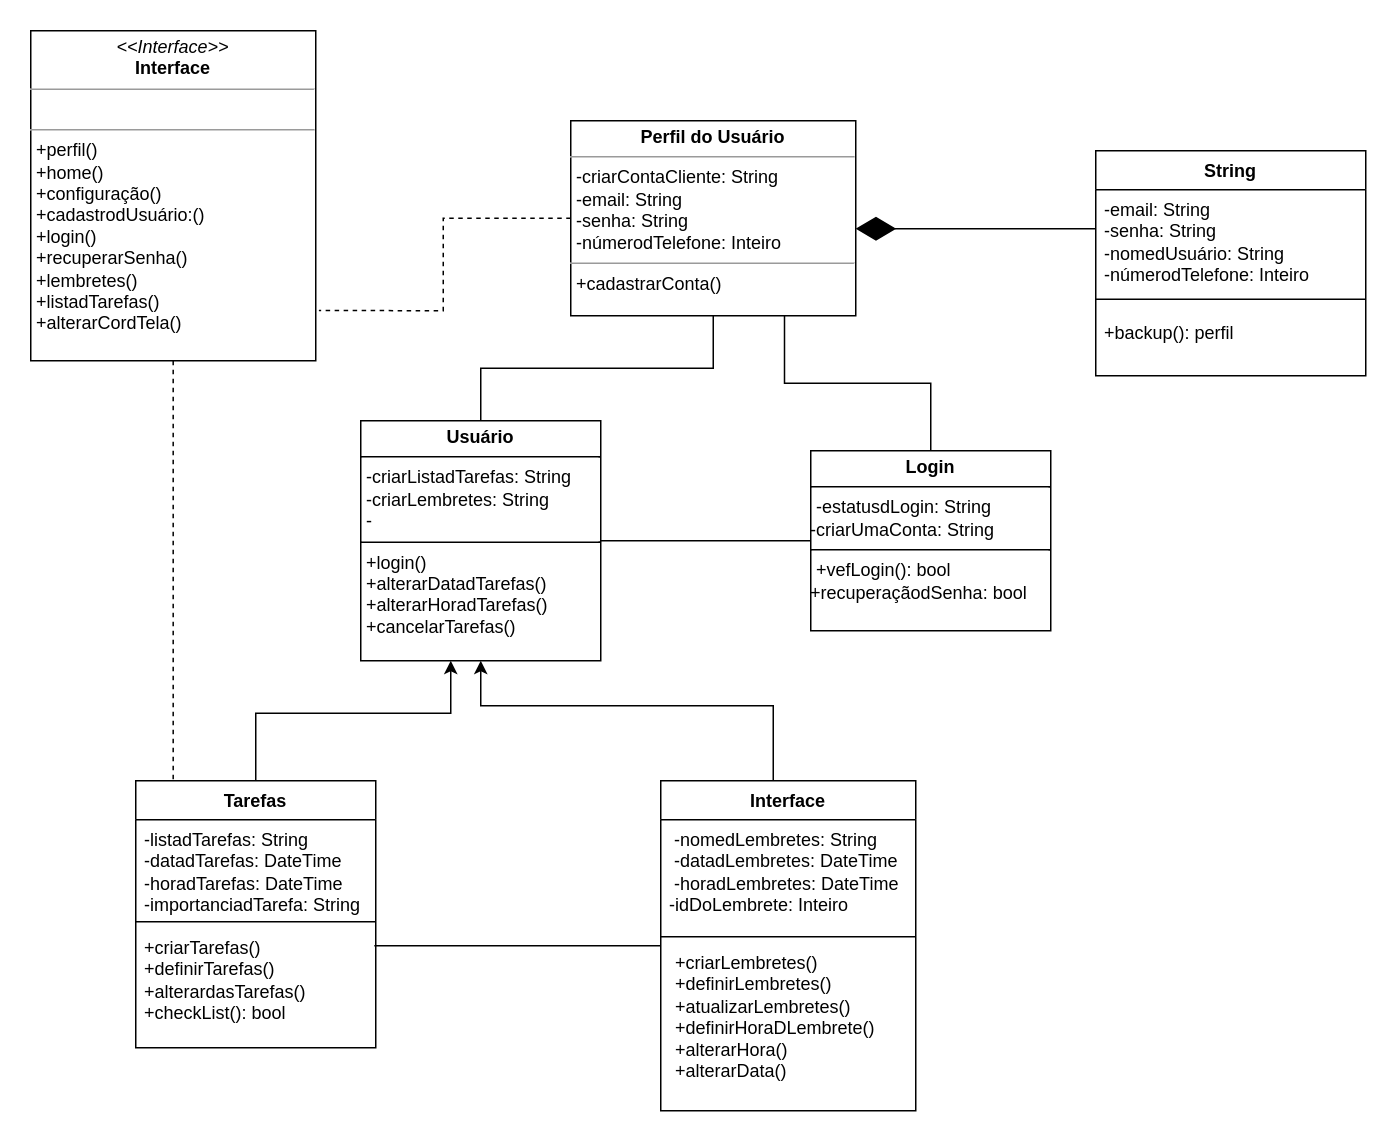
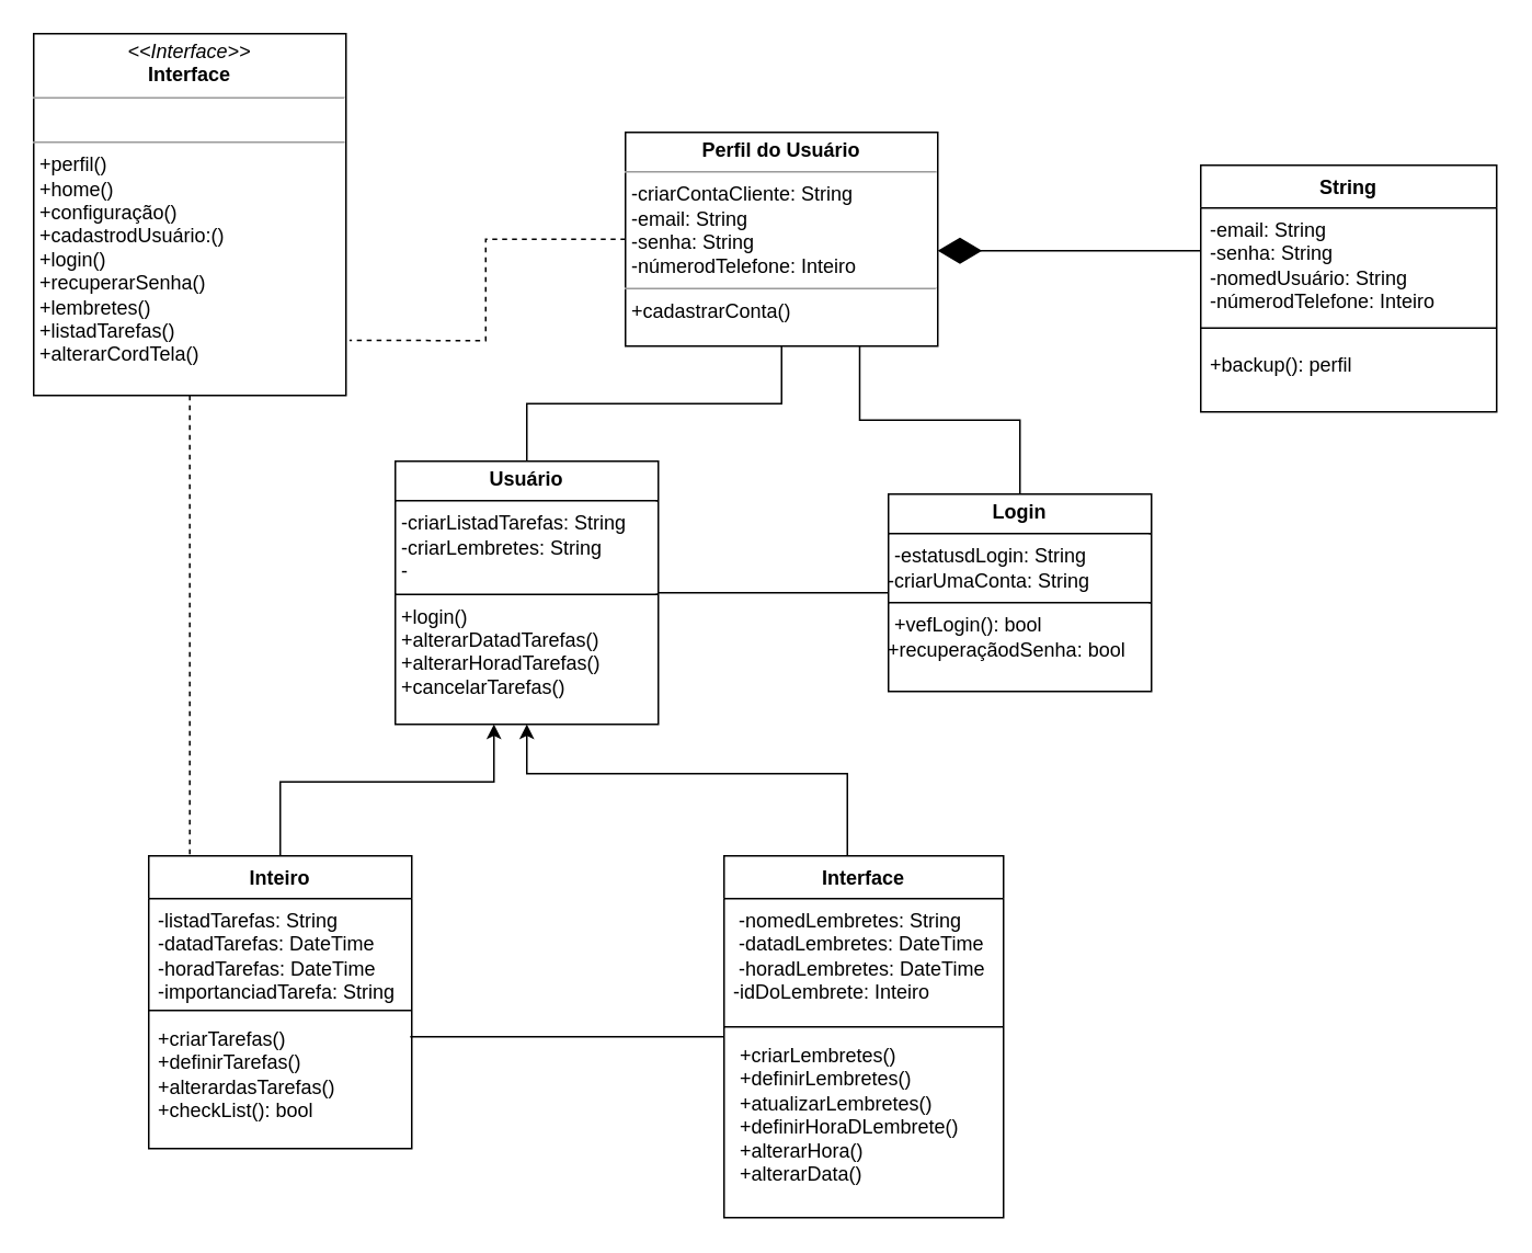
  <mxCell id="0" />
  <mxCell id="1" parent="0" />
  <mxCell id="2" value="&lt;p style=&quot;margin:0px;margin-top:4px;text-align:center;&quot;&gt;&lt;i&gt;&amp;lt;&amp;lt;Interface&amp;gt;&amp;gt;&lt;/i&gt;&lt;br&gt;&lt;b&gt;Interface&lt;/b&gt;&lt;/p&gt;&lt;hr size=&quot;1&quot;&gt;&lt;p style=&quot;margin: 0px 0px 0px 4px;&quot;&gt;&lt;br&gt;&lt;/p&gt;&lt;hr size=&quot;1&quot;&gt;&lt;p style=&quot;margin: 0px 0px 0px 4px;&quot;&gt;&lt;span style=&quot;background-color: initial;&quot;&gt;+perfil()&lt;/span&gt;&lt;br&gt;&lt;/p&gt;&lt;p style=&quot;margin: 0px 0px 0px 4px;&quot;&gt;&lt;span style=&quot;background-color: initial;&quot;&gt;+home&lt;/span&gt;&lt;span style=&quot;background-color: initial;&quot;&gt;()&lt;/span&gt;&lt;/p&gt;&lt;p style=&quot;margin: 0px 0px 0px 4px;&quot;&gt;&lt;span style=&quot;background-color: initial;&quot;&gt;+configuração&lt;/span&gt;&lt;span style=&quot;background-color: initial;&quot;&gt;()&lt;/span&gt;&lt;/p&gt;&lt;p style=&quot;margin: 0px 0px 0px 4px;&quot;&gt;+cadastrodUsuário:&lt;span style=&quot;background-color: initial;&quot;&gt;()&lt;/span&gt;&lt;/p&gt;&lt;p style=&quot;margin: 0px 0px 0px 4px;&quot;&gt;+login&lt;span style=&quot;background-color: initial;&quot;&gt;()&lt;/span&gt;&lt;/p&gt;&lt;p style=&quot;margin: 0px 0px 0px 4px;&quot;&gt;+recuperarSenha()&lt;/p&gt;&lt;p style=&quot;margin: 0px 0px 0px 4px;&quot;&gt;+lembretes()&lt;/p&gt;&lt;p style=&quot;margin: 0px 0px 0px 4px;&quot;&gt;&lt;span style=&quot;background-color: initial;&quot;&gt;+listadTarefas()&amp;nbsp;&lt;/span&gt;&lt;br&gt;&lt;/p&gt;&lt;p style=&quot;margin: 0px 0px 0px 4px;&quot;&gt;&lt;span style=&quot;background-color: initial;&quot;&gt;+alterarCordTela()&amp;nbsp;&lt;/span&gt;&lt;/p&gt;&lt;p style=&quot;margin:0px;margin-left:4px;&quot;&gt;&lt;br&gt;&lt;/p&gt;&lt;p style=&quot;margin:0px;margin-left:4px;&quot;&gt;&lt;br&gt;&lt;/p&gt;" style="verticalAlign=top;align=left;overflow=fill;fontSize=12;fontFamily=Helvetica;html=1;rounded=0;shadow=0;comic=0;labelBackgroundColor=none;strokeWidth=1" parent="1" vertex="1"><mxGeometry x="20" y="20" width="190" height="220" as="geometry" /></mxCell>
  <mxCell id="3" value="&lt;p style=&quot;margin:0px;margin-top:4px;text-align:center;&quot;&gt;&lt;b&gt;Perfil do Usuário&lt;/b&gt;&lt;/p&gt;&lt;hr size=&quot;1&quot;&gt;&lt;p style=&quot;margin:0px;margin-left:4px;&quot;&gt;-criarContaCliente: String&lt;/p&gt;&lt;p style=&quot;margin:0px;margin-left:4px;&quot;&gt;-email: String&lt;/p&gt;&lt;p style=&quot;margin:0px;margin-left:4px;&quot;&gt;-senha: String&lt;/p&gt;&lt;p style=&quot;margin:0px;margin-left:4px;&quot;&gt;-númerodTelefone: Inteiro&lt;/p&gt;&lt;hr size=&quot;1&quot;&gt;&lt;p style=&quot;margin: 0px 0px 0px 4px;&quot;&gt;+cadastrarConta()&lt;/p&gt;&lt;p style=&quot;margin: 0px 0px 0px 4px;&quot;&gt;&lt;br&gt;&lt;/p&gt;&lt;div&gt;&lt;span style=&quot;background-color: initial;&quot;&gt;&lt;br&gt;&lt;/span&gt;&lt;/div&gt;&lt;p style=&quot;margin: 0px 0px 0px 4px;&quot;&gt;&lt;br&gt;&lt;/p&gt;&lt;div&gt;&lt;br&gt;&lt;/div&gt;" style="verticalAlign=top;align=left;overflow=fill;fontSize=12;fontFamily=Helvetica;html=1;rounded=0;shadow=0;comic=0;labelBackgroundColor=none;strokeWidth=1" parent="1" vertex="1"><mxGeometry x="380" y="80" width="190" height="130" as="geometry" /></mxCell>
  <mxCell id="4" style="edgeStyle=orthogonalEdgeStyle;rounded=0;orthogonalLoop=1;jettySize=auto;html=1;" parent="1" source="5" target="17" edge="1"><mxGeometry relative="1" as="geometry"><Array as="points"><mxPoint x="170" y="475" /><mxPoint x="300" y="475" /></Array></mxGeometry></mxCell>
- <mxCell id="5" value="Tarefas" style="swimlane;fontStyle=1;align=center;verticalAlign=top;childLayout=stackLayout;horizontal=1;startSize=26;horizontalStack=0;resizeParent=1;resizeParentMax=0;resizeLast=0;collapsible=1;marginBottom=0;whiteSpace=wrap;html=1;" parent="1" vertex="1"><mxGeometry x="90" y="520" width="160" height="178" as="geometry" /></mxCell>
+ <mxCell id="5" value="Inteiro" style="swimlane;fontStyle=1;align=center;verticalAlign=top;childLayout=stackLayout;horizontal=1;startSize=26;horizontalStack=0;resizeParent=1;resizeParentMax=0;resizeLast=0;collapsible=1;marginBottom=0;whiteSpace=wrap;html=1;" parent="1" vertex="1"><mxGeometry x="90" y="520" width="160" height="178" as="geometry" /></mxCell>
  <mxCell id="6" value="-listadTarefas:&amp;nbsp;&lt;span style=&quot;text-wrap: nowrap;&quot;&gt;String&lt;/span&gt;&lt;div&gt;&lt;span style=&quot;background-color: initial;&quot;&gt;&lt;span style=&quot;text-wrap: nowrap;&quot;&gt;-datadTarefas: DateTime&lt;/span&gt;&lt;/span&gt;&lt;/div&gt;&lt;div&gt;&lt;span style=&quot;background-color: initial;&quot;&gt;&lt;span style=&quot;text-wrap: nowrap;&quot;&gt;-horadTarefas:&amp;nbsp;&lt;/span&gt;&lt;/span&gt;&lt;span style=&quot;text-wrap: nowrap; background-color: initial;&quot;&gt;DateTime&lt;/span&gt;&lt;/div&gt;&lt;div&gt;&lt;span style=&quot;background-color: initial;&quot;&gt;&lt;span style=&quot;text-wrap: nowrap;&quot;&gt;-importanciadTarefa:&amp;nbsp;&lt;/span&gt;&lt;/span&gt;&lt;span style=&quot;text-wrap: nowrap; background-color: initial;&quot;&gt;String&lt;/span&gt;&lt;/div&gt;" style="text;strokeColor=none;fillColor=none;align=left;verticalAlign=top;spacingLeft=4;spacingRight=4;overflow=hidden;rotatable=0;points=[[0,0.5],[1,0.5]];portConstraint=eastwest;whiteSpace=wrap;html=1;" parent="5" vertex="1"><mxGeometry y="26" width="160" height="64" as="geometry" /></mxCell>
  <mxCell id="7" value="" style="line;strokeWidth=1;fillColor=none;align=left;verticalAlign=middle;spacingTop=-1;spacingLeft=3;spacingRight=3;rotatable=0;labelPosition=right;points=[];portConstraint=eastwest;strokeColor=inherit;" parent="5" vertex="1"><mxGeometry y="90" width="160" height="8" as="geometry" /></mxCell>
  <mxCell id="8" value="&lt;div&gt;&lt;span style=&quot;text-wrap: nowrap;&quot;&gt;+criarTarefas()&lt;/span&gt;&lt;/div&gt;&lt;span style=&quot;text-wrap: nowrap;&quot;&gt;+definirTarefas()&lt;/span&gt;&lt;div&gt;&lt;span style=&quot;text-wrap: nowrap;&quot;&gt;+alterardasTarefas()&lt;/span&gt;&lt;/div&gt;&lt;div&gt;&lt;span style=&quot;text-wrap: nowrap; background-color: initial;&quot;&gt;+checkList(): bool&lt;/span&gt;&lt;br&gt;&lt;/div&gt;" style="text;strokeColor=none;fillColor=none;align=left;verticalAlign=top;spacingLeft=4;spacingRight=4;overflow=hidden;rotatable=0;points=[[0,0.5],[1,0.5]];portConstraint=eastwest;whiteSpace=wrap;html=1;" parent="5" vertex="1"><mxGeometry y="98" width="160" height="80" as="geometry" /></mxCell>
  <mxCell id="9" style="edgeStyle=orthogonalEdgeStyle;rounded=0;orthogonalLoop=1;jettySize=auto;html=1;" parent="1" target="17" edge="1"><mxGeometry relative="1" as="geometry"><Array as="points"><mxPoint x="515" y="470" /><mxPoint x="320" y="470" /></Array><mxPoint x="515" y="520" as="sourcePoint" /></mxGeometry></mxCell>
  <mxCell id="10" value="String" style="swimlane;fontStyle=1;align=center;verticalAlign=top;childLayout=stackLayout;horizontal=1;startSize=26;horizontalStack=0;resizeParent=1;resizeParentMax=0;resizeLast=0;collapsible=1;marginBottom=0;whiteSpace=wrap;html=1;" parent="1" vertex="1"><mxGeometry x="730" y="100" width="180" height="150" as="geometry"><mxRectangle x="760" y="320" width="80" height="30" as="alternateBounds" /></mxGeometry></mxCell>
  <mxCell id="11" value="-email:&amp;nbsp;&lt;span style=&quot;text-wrap: nowrap;&quot;&gt;String&lt;/span&gt;&lt;div&gt;&lt;span style=&quot;text-wrap: nowrap;&quot;&gt;-senha:&amp;nbsp;&lt;/span&gt;&lt;span style=&quot;text-wrap: nowrap; background-color: initial;&quot;&gt;String&lt;/span&gt;&lt;/div&gt;&lt;div&gt;&lt;span style=&quot;text-wrap: nowrap; background-color: initial;&quot;&gt;-nomedUsuário:&amp;nbsp;&lt;/span&gt;&lt;span style=&quot;text-wrap: nowrap; background-color: initial;&quot;&gt;String&lt;/span&gt;&lt;/div&gt;&lt;div&gt;&lt;span style=&quot;text-wrap: nowrap; background-color: initial;&quot;&gt;-númerodTelefone: Inteiro&lt;/span&gt;&lt;/div&gt;&lt;div&gt;&lt;span style=&quot;background-color: initial;&quot;&gt;&lt;br&gt;&lt;/span&gt;&lt;/div&gt;&lt;div&gt;&lt;span style=&quot;background-color: initial;&quot;&gt;&lt;br&gt;&lt;/span&gt;&lt;/div&gt;" style="text;strokeColor=none;fillColor=none;align=left;verticalAlign=top;spacingLeft=4;spacingRight=4;overflow=hidden;rotatable=0;points=[[0,0.5],[1,0.5]];portConstraint=eastwest;whiteSpace=wrap;html=1;" parent="10" vertex="1"><mxGeometry y="26" width="180" height="64" as="geometry" /></mxCell>
  <mxCell id="12" value="" style="line;strokeWidth=1;fillColor=none;align=left;verticalAlign=middle;spacingTop=-1;spacingLeft=3;spacingRight=3;rotatable=0;labelPosition=right;points=[];portConstraint=eastwest;strokeColor=inherit;" parent="10" vertex="1"><mxGeometry y="90" width="180" height="18" as="geometry" /></mxCell>
  <mxCell id="13" value="&lt;div&gt;+backup(): perfil&lt;/div&gt;" style="text;strokeColor=none;fillColor=none;align=left;verticalAlign=top;spacingLeft=4;spacingRight=4;overflow=hidden;rotatable=0;points=[[0,0.5],[1,0.5]];portConstraint=eastwest;whiteSpace=wrap;html=1;" parent="10" vertex="1"><mxGeometry y="108" width="180" height="42" as="geometry" /></mxCell>
  <mxCell id="14" value="" style="endArrow=diamondThin;endFill=1;endSize=24;html=1;rounded=0;exitX=0;exitY=0.406;exitDx=0;exitDy=0;exitPerimeter=0;" parent="1" source="11" edge="1"><mxGeometry width="160" relative="1" as="geometry"><mxPoint x="720" y="152" as="sourcePoint" /><mxPoint x="570" y="152" as="targetPoint" /><Array as="points"><mxPoint x="570" y="152" /></Array></mxGeometry></mxCell>
  <mxCell id="15" style="edgeStyle=orthogonalEdgeStyle;rounded=0;orthogonalLoop=1;jettySize=auto;html=1;endArrow=none;endFill=0;" parent="1" source="17" target="3" edge="1"><mxGeometry relative="1" as="geometry" /></mxCell>
  <mxCell id="16" style="edgeStyle=orthogonalEdgeStyle;rounded=0;orthogonalLoop=1;jettySize=auto;html=1;endArrow=none;endFill=0;" edge="1" parent="1" source="17" target="26"><mxGeometry relative="1" as="geometry" /></mxCell>
  <mxCell id="17" value="&lt;p style=&quot;margin:0px;margin-top:4px;text-align:center;&quot;&gt;&lt;b&gt;Usuário&lt;/b&gt;&lt;/p&gt;&lt;hr size=&quot;1&quot; style=&quot;border-style:solid;&quot;&gt;&lt;p style=&quot;margin:0px;margin-left:4px;&quot;&gt;&lt;span style=&quot;background-color: initial;&quot;&gt;-criarListadTarefas: String&lt;/span&gt;&lt;br&gt;&lt;/p&gt;&lt;p style=&quot;margin:0px;margin-left:4px;&quot;&gt;-criarLembretes: String&lt;/p&gt;&lt;p style=&quot;margin:0px;margin-left:4px;&quot;&gt;-&lt;/p&gt;&lt;hr size=&quot;1&quot; style=&quot;border-style:solid;&quot;&gt;&lt;p style=&quot;margin: 0px 0px 0px 4px;&quot;&gt;+login()&lt;/p&gt;&lt;p style=&quot;margin: 0px 0px 0px 4px;&quot;&gt;+alterarDatadTarefas()&lt;/p&gt;&lt;p style=&quot;margin: 0px 0px 0px 4px;&quot;&gt;+alterarHoradTarefas()&lt;/p&gt;&lt;p style=&quot;margin: 0px 0px 0px 4px;&quot;&gt;+cancelarTarefas()&lt;/p&gt;&lt;p style=&quot;margin: 0px 0px 0px 4px;&quot;&gt;&lt;br&gt;&lt;/p&gt;" style="verticalAlign=top;align=left;overflow=fill;html=1;whiteSpace=wrap;" parent="1" vertex="1"><mxGeometry x="240" y="280" width="160" height="160" as="geometry" /></mxCell>
  <mxCell id="18" style="edgeStyle=orthogonalEdgeStyle;rounded=0;orthogonalLoop=1;jettySize=auto;html=1;entryX=0.156;entryY=0;entryDx=0;entryDy=0;entryPerimeter=0;dashed=1;endArrow=none;endFill=0;" edge="1" parent="1" source="2" target="5"><mxGeometry relative="1" as="geometry" /></mxCell>
  <mxCell id="19" style="edgeStyle=orthogonalEdgeStyle;rounded=0;orthogonalLoop=1;jettySize=auto;html=1;entryX=1.011;entryY=0.848;entryDx=0;entryDy=0;entryPerimeter=0;endArrow=none;endFill=0;dashed=1;" edge="1" parent="1" source="3" target="2"><mxGeometry relative="1" as="geometry" /></mxCell>
  <mxCell id="20" value="Interface" style="swimlane;fontStyle=1;align=center;verticalAlign=top;childLayout=stackLayout;horizontal=1;startSize=26;horizontalStack=0;resizeParent=1;resizeParentMax=0;resizeLast=0;collapsible=1;marginBottom=0;whiteSpace=wrap;html=1;" vertex="1" parent="1"><mxGeometry x="440" y="520" width="170" height="220" as="geometry" /></mxCell>
  <mxCell id="21" value="&lt;div&gt;&lt;span style=&quot;text-wrap: nowrap;&quot;&gt;&amp;nbsp;-nomedLembretes:&amp;nbsp;&lt;/span&gt;&lt;span style=&quot;text-wrap: nowrap; background-color: initial;&quot;&gt;String&lt;/span&gt;&lt;span style=&quot;background-color: initial;&quot;&gt;&lt;span style=&quot;text-wrap: nowrap;&quot;&gt;&lt;br&gt;&lt;/span&gt;&lt;/span&gt;&lt;/div&gt;&lt;div&gt;&lt;span style=&quot;background-color: initial;&quot;&gt;&lt;span style=&quot;text-wrap: nowrap;&quot;&gt;&amp;nbsp;-datadLembretes:&amp;nbsp;&lt;/span&gt;&lt;/span&gt;&lt;span style=&quot;text-wrap: nowrap; background-color: initial;&quot;&gt;DateTime&lt;/span&gt;&lt;/div&gt;&lt;div&gt;&lt;span style=&quot;background-color: initial;&quot;&gt;&lt;span style=&quot;text-wrap: nowrap;&quot;&gt;&amp;nbsp;-horadLembretes:&amp;nbsp;&lt;/span&gt;&lt;/span&gt;&lt;span style=&quot;text-wrap: nowrap; background-color: initial;&quot;&gt;DateTime&lt;/span&gt;&lt;/div&gt;&lt;div&gt;&lt;span style=&quot;text-wrap: nowrap; background-color: initial;&quot;&gt;-idDoLembrete: Inteiro&lt;/span&gt;&lt;/div&gt;" style="text;strokeColor=none;fillColor=none;align=left;verticalAlign=top;spacingLeft=4;spacingRight=4;overflow=hidden;rotatable=0;points=[[0,0.5],[1,0.5]];portConstraint=eastwest;whiteSpace=wrap;html=1;" vertex="1" parent="20"><mxGeometry y="26" width="170" height="74" as="geometry" /></mxCell>
  <mxCell id="22" value="" style="line;strokeWidth=1;fillColor=none;align=left;verticalAlign=middle;spacingTop=-1;spacingLeft=3;spacingRight=3;rotatable=0;labelPosition=right;points=[];portConstraint=eastwest;strokeColor=inherit;" vertex="1" parent="20"><mxGeometry y="100" width="170" height="8" as="geometry" /></mxCell>
  <mxCell id="23" value="&lt;p style=&quot;margin: 0px 0px 0px 4px;&quot;&gt;&lt;span style=&quot;text-wrap: nowrap;&quot;&gt;+criarLembretes()&lt;/span&gt;&lt;span style=&quot;text-wrap: nowrap;&quot;&gt;&lt;br&gt;&lt;/span&gt;&lt;/p&gt;&lt;p style=&quot;margin: 0px 0px 0px 4px;&quot;&gt;&lt;span style=&quot;text-wrap: nowrap;&quot;&gt;+definirLembretes()&lt;/span&gt;&lt;br&gt;&lt;/p&gt;&lt;p style=&quot;margin: 0px 0px 0px 4px;&quot;&gt;&lt;span style=&quot;text-wrap: nowrap;&quot;&gt;+atualizarLembretes()&lt;/span&gt;&lt;/p&gt;&lt;p style=&quot;margin: 0px 0px 0px 4px;&quot;&gt;&lt;span style=&quot;text-wrap: nowrap;&quot;&gt;+definirHoraDLembrete()&lt;/span&gt;&lt;/p&gt;&lt;p style=&quot;margin: 0px 0px 0px 4px;&quot;&gt;&lt;span style=&quot;text-wrap: nowrap;&quot;&gt;+alterarHora()&lt;/span&gt;&lt;/p&gt;&lt;p style=&quot;margin: 0px 0px 0px 4px;&quot;&gt;&lt;span style=&quot;text-wrap: nowrap;&quot;&gt;+alterarData()&lt;/span&gt;&lt;/p&gt;" style="text;strokeColor=none;fillColor=none;align=left;verticalAlign=top;spacingLeft=4;spacingRight=4;overflow=hidden;rotatable=0;points=[[0,0.5],[1,0.5]];portConstraint=eastwest;whiteSpace=wrap;html=1;" vertex="1" parent="20"><mxGeometry y="108" width="170" height="112" as="geometry" /></mxCell>
  <mxCell id="24" style="edgeStyle=orthogonalEdgeStyle;rounded=0;orthogonalLoop=1;jettySize=auto;html=1;entryX=0.994;entryY=0.15;entryDx=0;entryDy=0;entryPerimeter=0;endArrow=none;endFill=0;" edge="1" parent="1" source="20" target="8"><mxGeometry relative="1" as="geometry" /></mxCell>
  <mxCell id="25" style="edgeStyle=orthogonalEdgeStyle;rounded=0;orthogonalLoop=1;jettySize=auto;html=1;entryX=0.75;entryY=1;entryDx=0;entryDy=0;endArrow=none;endFill=0;" edge="1" parent="1" source="26" target="3"><mxGeometry relative="1" as="geometry" /></mxCell>
  <mxCell id="26" value="&lt;p style=&quot;margin:0px;margin-top:4px;text-align:center;&quot;&gt;&lt;b&gt;Login&lt;/b&gt;&lt;/p&gt;&lt;hr size=&quot;1&quot; style=&quot;border-style:solid;&quot;&gt;&lt;p style=&quot;text-wrap: nowrap; margin: 0px 0px 0px 4px;&quot;&gt;-estatusdLogin:&amp;nbsp;&lt;span style=&quot;background-color: initial;&quot;&gt;String&lt;/span&gt;&lt;/p&gt;&lt;div&gt;&lt;span style=&quot;background-color: initial;&quot;&gt;-criarUmaConta: String&lt;/span&gt;&lt;/div&gt;&lt;hr size=&quot;1&quot; style=&quot;border-style:solid;&quot;&gt;&lt;p style=&quot;text-wrap: nowrap; margin: 0px 0px 0px 4px;&quot;&gt;+vefLogin(): bool&lt;/p&gt;&lt;div&gt;&lt;span style=&quot;text-wrap: nowrap;&quot;&gt;+recuperaçãodSenha: bool&lt;/span&gt;&lt;br&gt;&lt;/div&gt;" style="verticalAlign=top;align=left;overflow=fill;html=1;whiteSpace=wrap;" vertex="1" parent="1"><mxGeometry x="540" y="300" width="160" height="120" as="geometry" /></mxCell>
